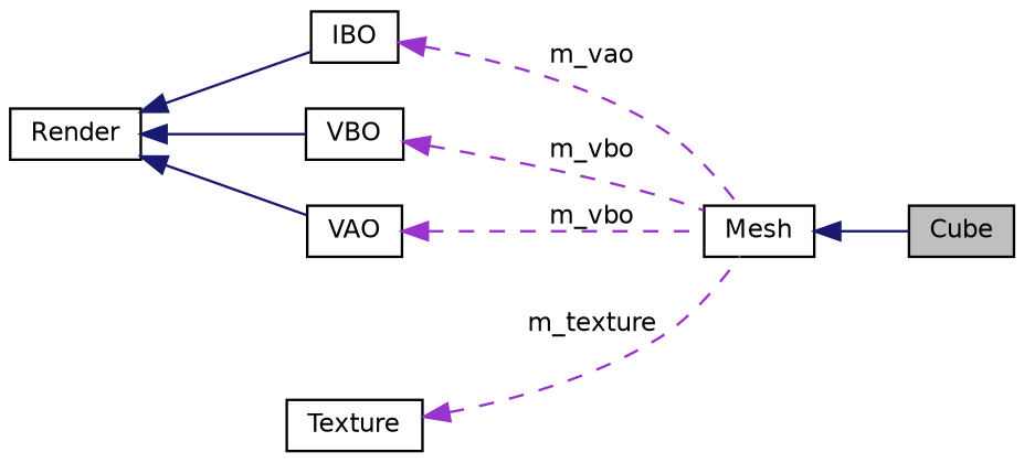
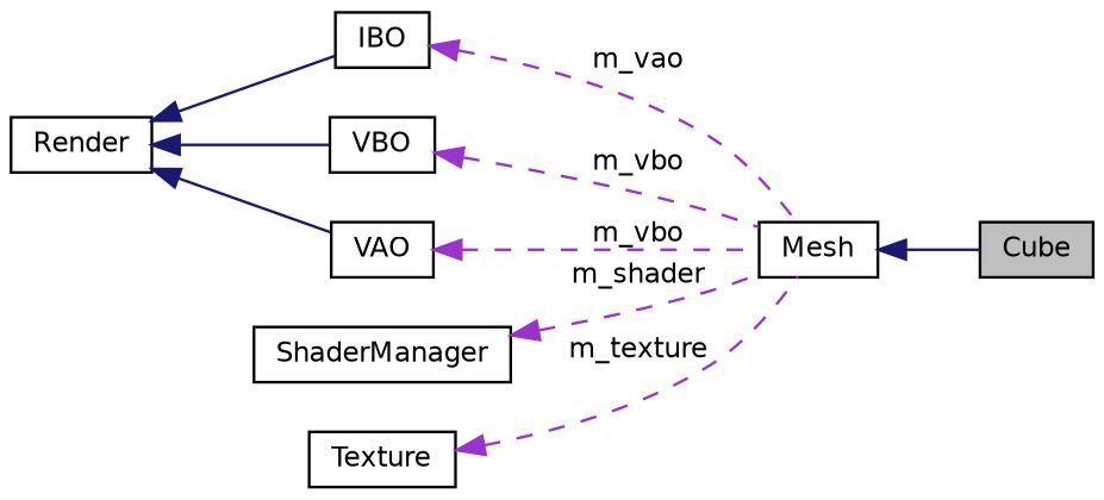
  digraph {
    rankdir=LR
    node [color=black fillcolor=white fontname=Helvetica fontsize=10 shape=record style=filled]
    edge [color=darkorchid3 dir=back fontname=Helvetica fontsize=10 labelfontname=Helvetica labelfontsize=10 style=dashed]
    n1 [fillcolor=grey75 fontcolor=black height=0.2 label=Cube width=0.4]
    n2 [height=0.2 label=Mesh width=0.4]
    n3 [height=0.2 label=IBO width=0.4]
    n4 [height=0.2 label=Render width=0.4]
    n5 [height=0.2 label=VBO width=0.4]
    n6 [height=0.2 label=VAO width=0.4]
+   n7 [height=0.2 label=ShaderManager width=0.4]
    n8 [height=0.2 label=Texture width=0.4]
    n2 -> n1 [color=midnightblue style=solid]
    n3 -> n2 [label=" m_vao"]
    n4 -> n3 [color=midnightblue style=solid]
    n4 -> n5 [color=midnightblue style=solid]
    n4 -> n6 [color=midnightblue style=solid]
    n5 -> n2 [label=" m_vbo"]
    n6 -> n2 [label=" m_vbo"]
+   n7 -> n2 [label=" m_shader"]
    n8 -> n2 [label=" m_texture"]
  }
